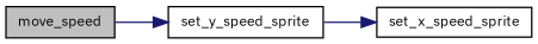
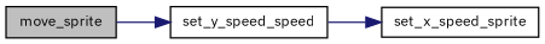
  digraph {
    fontname="IBM Plex Sans"
    rankdir=LR
    node [color=black fillcolor=white fontname="IBM Plex Sans" fontsize=10 shape=record style=filled]
    edge [color=midnightblue fontname="IBM Plex Sans" fontsize=10 labelfontname=Helvetica labelfontsize=10 style=solid]
-   n1 [fillcolor=grey75 fontcolor=black height=0.2 label=move_speed width=0.4]
-   n2 [height=0.2 label=set_y_speed_sprite width=0.4]
+   n1 [fillcolor=grey75 fontcolor=black height=0.2 label=move_sprite width=0.4]
+   n2 [height=0.2 label=set_y_speed_speed width=0.4]
    n3 [height=0.2 label=set_x_speed_sprite width=0.4]
    n1 -> n2
    n2 -> n3
  }
